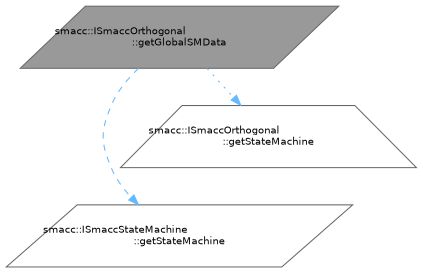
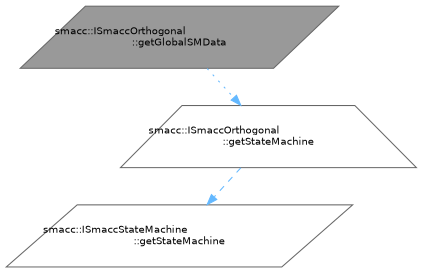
  digraph {
    rankdir=TB
    node [color=grey40 fillcolor=white fontname=Helvetica fontsize=10 shape=parallelogram style=filled]
    edge [color=steelblue1 fontname=Helvetica fontsize=10 labelfontname=Helvetica labelfontsize=10]
    n1 [color=gray40 fillcolor=grey60 fontcolor=black height=0.2 label="smacc::ISmaccOrthogonal\l::getGlobalSMData" width=0.4]
    n2 [height=0.2 label="smacc::ISmaccStateMachine\l::getStateMachine" width=0.4]
    n3 [height=0.2 label="smacc::ISmaccOrthogonal\l::getStateMachine" shape=trapezium width=0.4]
-   n1 -> n2 [style=dashed]
+   n3 -> n2 [style=dashed]
    n1 -> n3 [style=dotted]
  }
